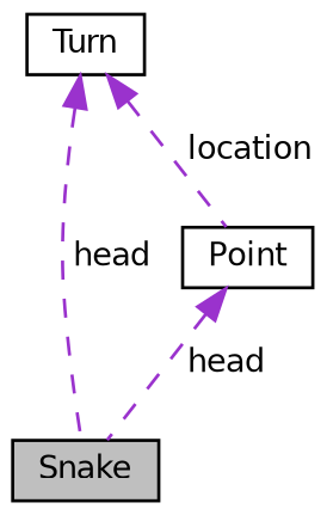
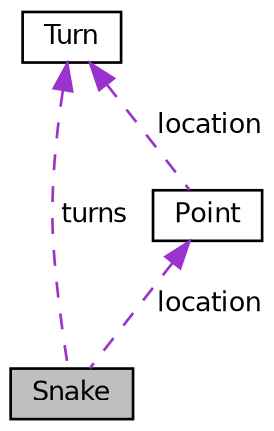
  digraph {
    node [color=black fillcolor=white fontname=Helvetica fontsize=10 shape=record style=filled]
    edge [color=darkorchid3 dir=back fontname=Helvetica fontsize=10 labelfontname=Helvetica labelfontsize=10 style=dashed]
    n1 [fillcolor=grey75 fontcolor=black height=0.2 label=Snake width=0.4]
    n2 [height=0.2 label=Turn width=0.4]
    n3 [height=0.2 label=Point width=0.4]
-   n2 -> n1 [label=" head"]
+   n2 -> n1 [label=" turns"]
    n2 -> n3 [label=" location"]
-   n3 -> n1 [label=" head"]
+   n3 -> n1 [label=" location"]
  }
